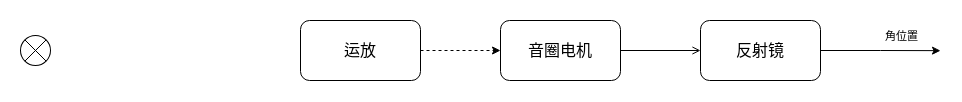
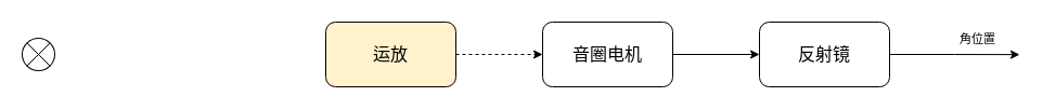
  <mxCell id="0" />
  <mxCell id="1" parent="0" />
  <mxCell id="2" value="" style="group;rotation=45;" parent="1" vertex="1" connectable="0"><mxGeometry x="20" y="35" width="30" height="30" as="geometry" /></mxCell>
  <mxCell id="3" value="" style="ellipse;whiteSpace=wrap;html=1;aspect=fixed;rotation=45;" parent="2" vertex="1"><mxGeometry width="30" height="30" as="geometry" /></mxCell>
  <mxCell id="4" value="" style="endArrow=none;html=1;rounded=0;exitX=0;exitY=0.5;exitDx=0;exitDy=0;entryX=1;entryY=0.5;entryDx=0;entryDy=0;" parent="2" source="3" target="3" edge="1"><mxGeometry width="50" height="50" relative="1" as="geometry"><mxPoint x="2" y="18" as="sourcePoint" /><mxPoint x="28" y="18" as="targetPoint" /></mxGeometry></mxCell>
  <mxCell id="5" value="" style="endArrow=none;html=1;rounded=0;exitX=0.5;exitY=1;exitDx=0;exitDy=0;entryX=0.5;entryY=0;entryDx=0;entryDy=0;" parent="2" source="3" target="3" edge="1"><mxGeometry width="50" height="50" relative="1" as="geometry"><mxPoint x="4" y="10" as="sourcePoint" /><mxPoint x="26" y="31" as="targetPoint" /></mxGeometry></mxCell>
  <mxCell id="6" value="" style="edgeStyle=orthogonalEdgeStyle;rounded=0;orthogonalLoop=1;jettySize=auto;html=1;dashed=1;" edge="1" parent="1" source="7" target="9"><mxGeometry relative="1" as="geometry" /></mxCell>
- <mxCell id="7" value="&lt;span style=&quot;font-size: 16px;&quot;&gt;运放&lt;/span&gt;" style="rounded=1;whiteSpace=wrap;html=1;" vertex="1" parent="1"><mxGeometry x="300" y="20" width="120" height="60" as="geometry" /></mxCell>
- <mxCell id="8" value="" style="edgeStyle=orthogonalEdgeStyle;rounded=0;orthogonalLoop=1;jettySize=auto;html=1;endArrow=open;" edge="1" parent="1" source="9" target="12"><mxGeometry relative="1" as="geometry" /></mxCell>
+ <mxCell id="7" value="&lt;span style=&quot;font-size: 16px;&quot;&gt;运放&lt;/span&gt;" style="rounded=1;whiteSpace=wrap;html=1;fillColor=#fff2cc;" vertex="1" parent="1"><mxGeometry x="300" y="20" width="120" height="60" as="geometry" /></mxCell>
+ <mxCell id="8" value="" style="edgeStyle=orthogonalEdgeStyle;rounded=0;orthogonalLoop=1;jettySize=auto;html=1;" edge="1" parent="1" source="9" target="12"><mxGeometry relative="1" as="geometry" /></mxCell>
  <mxCell id="9" value="&lt;span style=&quot;font-size: 16px;&quot;&gt;音圈电机&lt;/span&gt;" style="rounded=1;whiteSpace=wrap;html=1;" vertex="1" parent="1"><mxGeometry x="500" y="20" width="120" height="60" as="geometry" /></mxCell>
  <mxCell id="10" style="edgeStyle=orthogonalEdgeStyle;rounded=0;orthogonalLoop=1;jettySize=auto;html=1;exitX=1;exitY=0.5;exitDx=0;exitDy=0;" edge="1" parent="1" source="12"><mxGeometry relative="1" as="geometry"><mxPoint x="940" y="50.161" as="targetPoint" /></mxGeometry></mxCell>
  <mxCell id="11" value="角位置" style="edgeLabel;html=1;align=center;verticalAlign=middle;resizable=0;points=[];" vertex="1" connectable="0" parent="10"><mxGeometry x="0.618" relative="1" as="geometry"><mxPoint x="-17" y="-15" as="offset" /></mxGeometry></mxCell>
  <mxCell id="12" value="&lt;span style=&quot;font-size: 16px;&quot;&gt;反射镜&lt;/span&gt;" style="rounded=1;whiteSpace=wrap;html=1;" vertex="1" parent="1"><mxGeometry x="700" y="20" width="120" height="60" as="geometry" /></mxCell>
